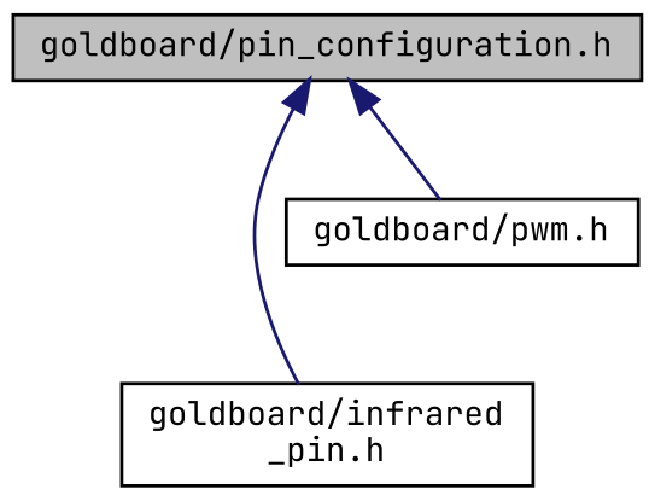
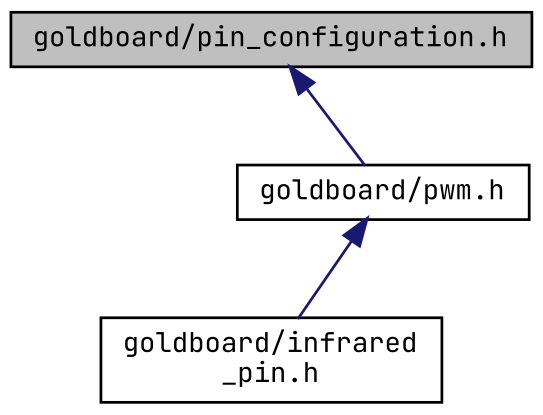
  digraph {
    fontname="JetBrains Mono"
    node [color=black fillcolor=white fontname="JetBrains Mono" fontsize=10 shape=record style=filled]
    edge [color=midnightblue dir=back fontname="JetBrains Mono" fontsize=10 labelfontname=Helvetica labelfontsize=10 style=solid]
    n1 [fillcolor=grey75 fontcolor=black height=0.2 label="goldboard/pin_configuration.h" width=0.4]
    n2 [height=0.2 label="goldboard/infrared\l_pin.h" width=0.4]
    n3 [height=0.2 label="goldboard/pwm.h" width=0.4]
-   n1 -> n2
+   n3 -> n2
    n1 -> n3
  }
